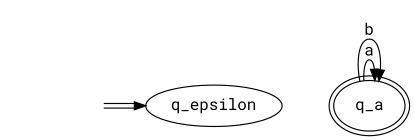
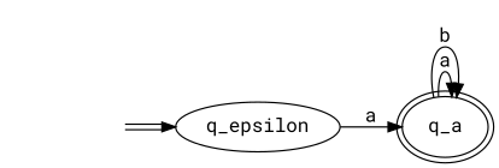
  digraph {
    rankdir=LR
    fontname="Roboto Mono"
    node [fontname="Roboto Mono"]
    edge [fontname="Roboto Mono"]
    n1 [label=q_epsilon]
    n2 [label=q_a peripheries=2]
    start0 [style=invis]
+   n1 -> n2 [label=a]
    n2 -> n2 [label=a]
    n2 -> n2 [label=b]
    start0 -> n1 [color="black:white:black"]
  }
